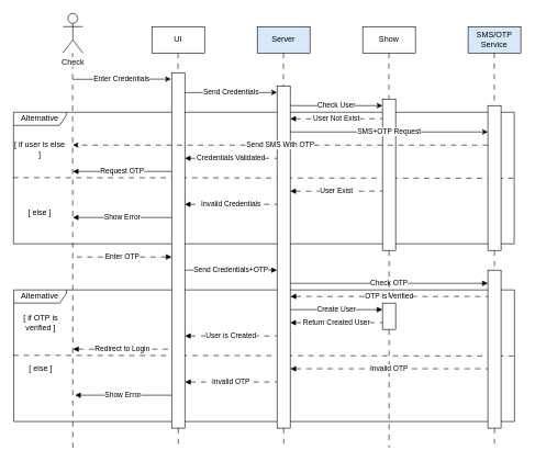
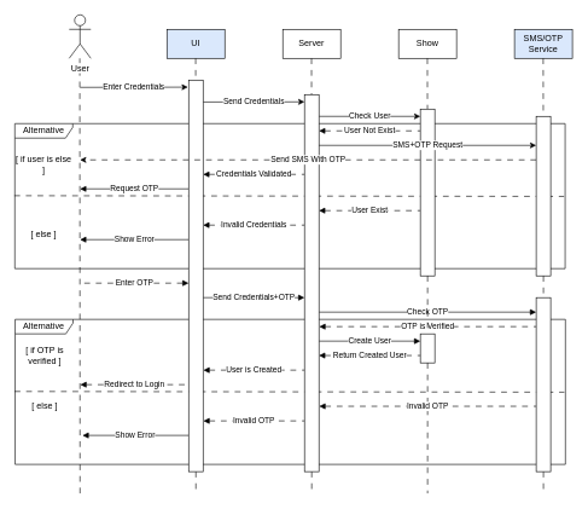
  <mxCell id="0" />
  <mxCell id="1" parent="0" />
  <mxCell id="2" value="" style="rounded=0;whiteSpace=wrap;html=1;" vertex="1" parent="1"><mxGeometry x="580" y="460" width="20" height="40" as="geometry" /></mxCell>
- <mxCell id="3" value="UI" style="rounded=0;whiteSpace=wrap;html=1;" parent="1" vertex="1"><mxGeometry x="230" y="40" width="80" height="40" as="geometry" /></mxCell>
- <mxCell id="4" value="Server" style="rounded=0;whiteSpace=wrap;html=1;fillColor=#dae8fc;" parent="1" vertex="1"><mxGeometry x="390" y="40" width="80" height="40" as="geometry" /></mxCell>
+ <mxCell id="3" value="UI" style="rounded=0;whiteSpace=wrap;html=1;fillColor=#dae8fc;" parent="1" vertex="1"><mxGeometry x="230" y="40" width="80" height="40" as="geometry" /></mxCell>
+ <mxCell id="4" value="Server" style="rounded=0;whiteSpace=wrap;html=1;" parent="1" vertex="1"><mxGeometry x="390" y="40" width="80" height="40" as="geometry" /></mxCell>
  <mxCell id="5" value="" style="endArrow=none;dashed=1;html=1;rounded=0;exitX=0.5;exitY=1;exitDx=0;exitDy=0;dashPattern=8 8;" parent="1" source="42" edge="1"><mxGeometry width="50" height="50" relative="1" as="geometry"><mxPoint x="269.71" y="80" as="sourcePoint" /><mxPoint x="270" y="680" as="targetPoint" /></mxGeometry></mxCell>
  <mxCell id="6" value="" style="endArrow=none;dashed=1;html=1;rounded=0;exitX=0.5;exitY=1;exitDx=0;exitDy=0;dashPattern=8 8;" parent="1" source="44" edge="1"><mxGeometry width="50" height="50" relative="1" as="geometry"><mxPoint x="429.71" y="80" as="sourcePoint" /><mxPoint x="430" y="680" as="targetPoint" /></mxGeometry></mxCell>
  <mxCell id="7" value="" style="endArrow=none;dashed=1;html=1;rounded=0;exitX=0.5;exitY=1;exitDx=0;exitDy=0;dashPattern=8 8;" parent="1" edge="1"><mxGeometry width="50" height="50" relative="1" as="geometry"><mxPoint x="109.66" y="80" as="sourcePoint" /><mxPoint x="110" y="680" as="targetPoint" /></mxGeometry></mxCell>
- <mxCell id="8" value="&lt;span style=&quot;background-color: light-dark(#ffffff, var(--ge-dark-color, #121212));&quot;&gt;Check&lt;/span&gt;" style="shape=umlActor;verticalLabelPosition=bottom;verticalAlign=top;html=1;outlineConnect=0;" parent="1" vertex="1"><mxGeometry x="95" y="20" width="30" height="60" as="geometry" /></mxCell>
+ <mxCell id="8" value="&lt;span style=&quot;background-color: light-dark(#ffffff, var(--ge-dark-color, #121212));&quot;&gt;User&lt;/span&gt;" style="shape=umlActor;verticalLabelPosition=bottom;verticalAlign=top;html=1;outlineConnect=0;" parent="1" vertex="1"><mxGeometry x="95" y="20" width="30" height="60" as="geometry" /></mxCell>
  <mxCell id="9" value="Enter Credentials" style="endArrow=classic;html=1;rounded=0;entryX=-0.052;entryY=0.018;entryDx=0;entryDy=0;entryPerimeter=0;" parent="1" target="42" edge="1"><mxGeometry width="50" height="50" relative="1" as="geometry"><mxPoint x="110" y="120" as="sourcePoint" /><mxPoint x="270" y="120" as="targetPoint" /></mxGeometry></mxCell>
  <mxCell id="10" value="Send Credentials" style="endArrow=classic;html=1;rounded=0;exitX=1;exitY=0.056;exitDx=0;exitDy=0;exitPerimeter=0;" parent="1" source="42" edge="1"><mxGeometry width="50" height="50" relative="1" as="geometry"><mxPoint x="290" y="140" as="sourcePoint" /><mxPoint x="420" y="140" as="targetPoint" /></mxGeometry></mxCell>
  <mxCell id="11" value="Show" style="rounded=0;whiteSpace=wrap;html=1;" parent="1" vertex="1"><mxGeometry x="550" y="40" width="80" height="40" as="geometry" /></mxCell>
  <mxCell id="12" value="" style="endArrow=none;dashed=1;html=1;rounded=0;exitX=0.5;exitY=1;exitDx=0;exitDy=0;dashPattern=8 8;" parent="1" source="2" edge="1"><mxGeometry width="50" height="50" relative="1" as="geometry"><mxPoint x="589.71" y="80" as="sourcePoint" /><mxPoint x="590" y="680" as="targetPoint" /></mxGeometry></mxCell>
  <mxCell id="13" value="Check User" style="endArrow=classic;html=1;rounded=0;" parent="1" edge="1"><mxGeometry width="50" height="50" relative="1" as="geometry"><mxPoint x="440" y="160" as="sourcePoint" /><mxPoint x="580" y="160" as="targetPoint" /></mxGeometry></mxCell>
  <mxCell id="14" value="User Not Exist" style="endArrow=none;html=1;rounded=0;startArrow=block;startFill=1;dashed=1;dashPattern=8 8;" parent="1" edge="1"><mxGeometry width="50" height="50" relative="1" as="geometry"><mxPoint x="440" y="180" as="sourcePoint" /><mxPoint x="580" y="180" as="targetPoint" /></mxGeometry></mxCell>
  <mxCell id="15" value="Credentials Validated" style="endArrow=none;html=1;rounded=0;startArrow=block;startFill=1;dashed=1;dashPattern=8 8;" parent="1" edge="1"><mxGeometry width="50" height="50" relative="1" as="geometry"><mxPoint x="280" y="240" as="sourcePoint" /><mxPoint x="420" y="240" as="targetPoint" /></mxGeometry></mxCell>
  <mxCell id="16" value="Request OTP" style="endArrow=none;html=1;rounded=0;startArrow=block;startFill=1;" parent="1" edge="1"><mxGeometry width="50" height="50" relative="1" as="geometry"><mxPoint x="110" y="260" as="sourcePoint" /><mxPoint x="260" y="260" as="targetPoint" /></mxGeometry></mxCell>
  <mxCell id="17" value="Enter OTP" style="endArrow=none;html=1;rounded=0;startArrow=block;startFill=1;dashed=1;dashPattern=8 8;" parent="1" edge="1"><mxGeometry width="50" height="50" relative="1" as="geometry"><mxPoint x="260" y="390" as="sourcePoint" /><mxPoint x="110" y="390" as="targetPoint" /><mxPoint as="offset" /></mxGeometry></mxCell>
  <mxCell id="18" value="Send Credentials+OTP" style="endArrow=none;html=1;rounded=0;startArrow=block;startFill=1;" parent="1" edge="1"><mxGeometry width="50" height="50" relative="1" as="geometry"><mxPoint x="420" y="410" as="sourcePoint" /><mxPoint x="280" y="410" as="targetPoint" /></mxGeometry></mxCell>
  <mxCell id="19" value="" style="group" parent="1" vertex="1" connectable="0"><mxGeometry x="20" y="170" width="760" height="510" as="geometry" /></mxCell>
  <mxCell id="20" value="Alternative" style="shape=umlFrame;whiteSpace=wrap;html=1;pointerEvents=0;width=80;height=20;" parent="19" vertex="1"><mxGeometry width="760" height="200" as="geometry" /></mxCell>
  <mxCell id="21" value="[ if user is else ]" style="text;html=1;align=center;verticalAlign=middle;whiteSpace=wrap;rounded=0;" parent="19" vertex="1"><mxGeometry y="19.05" width="80" height="76.19" as="geometry" /></mxCell>
  <mxCell id="22" value="[ else ]" style="text;html=1;align=center;verticalAlign=middle;whiteSpace=wrap;rounded=0;" parent="19" vertex="1"><mxGeometry y="104.76" width="80" height="95.24" as="geometry" /></mxCell>
  <mxCell id="23" value="" style="endArrow=none;html=1;rounded=0;entryX=0.998;entryY=0.502;entryDx=0;entryDy=0;entryPerimeter=0;exitX=-0.001;exitY=0.497;exitDx=0;exitDy=0;exitPerimeter=0;dashed=1;dashPattern=8 8;" parent="19" source="20" target="20" edge="1"><mxGeometry width="50" height="50" relative="1" as="geometry"><mxPoint x="372.857" y="36.364" as="sourcePoint" /><mxPoint x="424.643" y="-9.091" as="targetPoint" /></mxGeometry></mxCell>
  <mxCell id="24" value="User Exist" style="endArrow=none;html=1;rounded=0;startArrow=block;startFill=1;dashed=1;dashPattern=8 8;" parent="19" edge="1"><mxGeometry width="50" height="50" relative="1" as="geometry"><mxPoint x="420" y="120" as="sourcePoint" /><mxPoint x="560" y="120" as="targetPoint" /></mxGeometry></mxCell>
  <mxCell id="25" value="Invalid Credentials" style="endArrow=none;html=1;rounded=0;startArrow=block;startFill=1;dashed=1;dashPattern=8 8;" parent="19" edge="1"><mxGeometry width="50" height="50" relative="1" as="geometry"><mxPoint x="260" y="140" as="sourcePoint" /><mxPoint x="400" y="140" as="targetPoint" /></mxGeometry></mxCell>
  <mxCell id="26" value="Show Error" style="endArrow=none;html=1;rounded=0;startArrow=block;startFill=1;" parent="19" edge="1"><mxGeometry width="50" height="50" relative="1" as="geometry"><mxPoint x="90" y="160" as="sourcePoint" /><mxPoint x="240" y="160" as="targetPoint" /></mxGeometry></mxCell>
  <mxCell id="27" value="Check OTP" style="endArrow=none;html=1;rounded=0;startArrow=block;startFill=1;" parent="19" edge="1"><mxGeometry width="50" height="50" relative="1" as="geometry"><mxPoint x="720" y="260" as="sourcePoint" /><mxPoint x="420" y="260" as="targetPoint" /></mxGeometry></mxCell>
  <mxCell id="28" value="" style="group" parent="1" vertex="1" connectable="0"><mxGeometry x="20" y="440" width="760.38" height="210" as="geometry" /></mxCell>
  <mxCell id="29" value="[ if OTP is verified ]" style="text;html=1;align=center;verticalAlign=middle;whiteSpace=wrap;rounded=0;" parent="28" vertex="1"><mxGeometry x="0.38" y="20" width="82.71" height="60" as="geometry" /></mxCell>
  <mxCell id="30" value="[ else ]" style="text;html=1;align=center;verticalAlign=middle;whiteSpace=wrap;rounded=0;" parent="28" vertex="1"><mxGeometry y="80" width="82.71" height="80" as="geometry" /></mxCell>
  <mxCell id="31" value="Invalid OTP" style="endArrow=none;html=1;rounded=0;startArrow=block;startFill=1;dashed=1;dashPattern=8 8;" parent="28" edge="1"><mxGeometry width="50" height="50" relative="1" as="geometry"><mxPoint x="420.38" y="119.83" as="sourcePoint" /><mxPoint x="720.38" y="119.83" as="targetPoint" /></mxGeometry></mxCell>
  <mxCell id="32" value="User is Created" style="endArrow=none;html=1;rounded=0;startArrow=block;startFill=1;dashed=1;dashPattern=8 8;" parent="28" edge="1"><mxGeometry width="50" height="50" relative="1" as="geometry"><mxPoint x="260.38" y="70" as="sourcePoint" /><mxPoint x="400.38" y="70" as="targetPoint" /></mxGeometry></mxCell>
  <mxCell id="33" value="Invalid OTP" style="endArrow=none;html=1;rounded=0;startArrow=block;startFill=1;dashed=1;dashPattern=8 8;" parent="28" edge="1"><mxGeometry width="50" height="50" relative="1" as="geometry"><mxPoint x="260.38" y="140" as="sourcePoint" /><mxPoint x="400.38" y="140" as="targetPoint" /></mxGeometry></mxCell>
  <mxCell id="34" value="Show Error" style="endArrow=none;html=1;rounded=0;startArrow=block;startFill=1;" parent="28" edge="1"><mxGeometry width="50" height="50" relative="1" as="geometry"><mxPoint x="93.431" y="160" as="sourcePoint" /><mxPoint x="240.38" y="160" as="targetPoint" /></mxGeometry></mxCell>
  <mxCell id="35" value="Redirect to Login" style="endArrow=none;html=1;rounded=0;startArrow=block;startFill=1;dashed=1;dashPattern=8 8;" parent="28" edge="1"><mxGeometry width="50" height="50" relative="1" as="geometry"><mxPoint x="90.38" y="90.0" as="sourcePoint" /><mxPoint x="240.38" y="90.0" as="targetPoint" /></mxGeometry></mxCell>
  <mxCell id="36" value="Alternative" style="shape=umlFrame;whiteSpace=wrap;html=1;pointerEvents=0;width=80;height=20;" parent="28" vertex="1"><mxGeometry x="0.38" width="760" height="200" as="geometry" /></mxCell>
  <mxCell id="37" value="" style="endArrow=none;html=1;rounded=0;entryX=0.998;entryY=0.502;entryDx=0;entryDy=0;entryPerimeter=0;exitX=-0.001;exitY=0.497;exitDx=0;exitDy=0;exitPerimeter=0;dashed=1;dashPattern=8 8;" parent="28" source="36" target="36" edge="1"><mxGeometry width="50" height="50" relative="1" as="geometry"><mxPoint x="385.876" y="-3.636" as="sourcePoint" /><mxPoint x="439.418" y="-49.091" as="targetPoint" /></mxGeometry></mxCell>
  <mxCell id="38" value="OTP is Verified" style="endArrow=none;html=1;rounded=0;startArrow=block;startFill=1;dashed=1;dashPattern=8 8;" parent="28" edge="1"><mxGeometry width="50" height="50" relative="1" as="geometry"><mxPoint x="420.38" y="10" as="sourcePoint" /><mxPoint x="720.38" y="10" as="targetPoint" /></mxGeometry></mxCell>
  <mxCell id="39" value="Create User" style="endArrow=none;html=1;rounded=0;startArrow=block;startFill=1;" edge="1" parent="28"><mxGeometry width="50" height="50" relative="1" as="geometry"><mxPoint x="560" y="30" as="sourcePoint" /><mxPoint x="420" y="30" as="targetPoint" /></mxGeometry></mxCell>
  <mxCell id="40" value="Return Created User" style="endArrow=none;html=1;rounded=0;startArrow=block;startFill=1;dashed=1;dashPattern=8 8;" edge="1" parent="28"><mxGeometry width="50" height="50" relative="1" as="geometry"><mxPoint x="420" y="49.83" as="sourcePoint" /><mxPoint x="560" y="49.83" as="targetPoint" /></mxGeometry></mxCell>
  <mxCell id="41" value="" style="endArrow=none;dashed=1;html=1;rounded=0;exitX=0.5;exitY=1;exitDx=0;exitDy=0;dashPattern=8 8;" parent="1" target="42" edge="1"><mxGeometry width="50" height="50" relative="1" as="geometry"><mxPoint x="269.71" y="80" as="sourcePoint" /><mxPoint x="269.71" y="880" as="targetPoint" /></mxGeometry></mxCell>
  <mxCell id="42" value="" style="rounded=0;whiteSpace=wrap;html=1;" parent="1" vertex="1"><mxGeometry x="260" y="110" width="20" height="540" as="geometry" /></mxCell>
  <mxCell id="43" value="" style="endArrow=none;dashed=1;html=1;rounded=0;exitX=0.5;exitY=1;exitDx=0;exitDy=0;dashPattern=8 8;" parent="1" target="44" edge="1"><mxGeometry width="50" height="50" relative="1" as="geometry"><mxPoint x="429.71" y="80" as="sourcePoint" /><mxPoint x="430" y="680" as="targetPoint" /></mxGeometry></mxCell>
  <mxCell id="44" value="" style="rounded=0;whiteSpace=wrap;html=1;" parent="1" vertex="1"><mxGeometry x="420" y="130" width="20" height="520" as="geometry" /></mxCell>
  <mxCell id="45" value="" style="endArrow=none;dashed=1;html=1;rounded=0;exitX=0.5;exitY=1;exitDx=0;exitDy=0;dashPattern=8 8;" parent="1" target="46" edge="1"><mxGeometry width="50" height="50" relative="1" as="geometry"><mxPoint x="589.71" y="80" as="sourcePoint" /><mxPoint x="590" y="680" as="targetPoint" /></mxGeometry></mxCell>
  <mxCell id="46" value="" style="rounded=0;whiteSpace=wrap;html=1;" parent="1" vertex="1"><mxGeometry x="580" y="150" width="20" height="230" as="geometry" /></mxCell>
  <mxCell id="47" value="SMS/OTP Service" style="rounded=0;whiteSpace=wrap;html=1;fillColor=#dae8fc;" parent="1" vertex="1"><mxGeometry x="710" y="40" width="80" height="40" as="geometry" /></mxCell>
  <mxCell id="48" value="" style="endArrow=none;dashed=1;html=1;rounded=0;exitX=0.5;exitY=1;exitDx=0;exitDy=0;dashPattern=8 8;" parent="1" source="54" edge="1"><mxGeometry width="50" height="50" relative="1" as="geometry"><mxPoint x="749.66" y="80" as="sourcePoint" /><mxPoint x="750" y="680" as="targetPoint" /></mxGeometry></mxCell>
  <mxCell id="49" value="SMS+OTP Request" style="endArrow=classic;html=1;rounded=0;" parent="1" edge="1"><mxGeometry width="50" height="50" relative="1" as="geometry"><mxPoint x="440" y="200" as="sourcePoint" /><mxPoint x="740" y="200" as="targetPoint" /></mxGeometry></mxCell>
  <mxCell id="50" value="Send SMS With OTP" style="endArrow=classic;html=1;rounded=0;dashed=1;dashPattern=8 8;" parent="1" edge="1"><mxGeometry width="50" height="50" relative="1" as="geometry"><mxPoint x="740" y="220" as="sourcePoint" /><mxPoint x="110" y="220" as="targetPoint" /></mxGeometry></mxCell>
  <mxCell id="51" value="" style="endArrow=none;dashed=1;html=1;rounded=0;exitX=0.5;exitY=1;exitDx=0;exitDy=0;dashPattern=8 8;" parent="1" target="52" edge="1"><mxGeometry width="50" height="50" relative="1" as="geometry"><mxPoint x="749.66" y="80" as="sourcePoint" /><mxPoint x="750" y="680" as="targetPoint" /></mxGeometry></mxCell>
  <mxCell id="52" value="" style="rounded=0;whiteSpace=wrap;html=1;" parent="1" vertex="1"><mxGeometry x="740" y="160" width="20" height="220" as="geometry" /></mxCell>
  <mxCell id="53" value="" style="endArrow=none;dashed=1;html=1;rounded=0;exitX=0.5;exitY=1;exitDx=0;exitDy=0;dashPattern=8 8;" parent="1" source="52" target="54" edge="1"><mxGeometry width="50" height="50" relative="1" as="geometry"><mxPoint x="750" y="380" as="sourcePoint" /><mxPoint x="750" y="680" as="targetPoint" /></mxGeometry></mxCell>
  <mxCell id="54" value="" style="rounded=0;whiteSpace=wrap;html=1;" parent="1" vertex="1"><mxGeometry x="740" y="410" width="20" height="240" as="geometry" /></mxCell>
  <mxCell id="55" value="" style="endArrow=none;dashed=1;html=1;rounded=0;exitX=0.5;exitY=1;exitDx=0;exitDy=0;dashPattern=8 8;" edge="1" parent="1" source="46" target="2"><mxGeometry width="50" height="50" relative="1" as="geometry"><mxPoint x="590" y="380" as="sourcePoint" /><mxPoint x="590" y="680" as="targetPoint" /></mxGeometry></mxCell>
